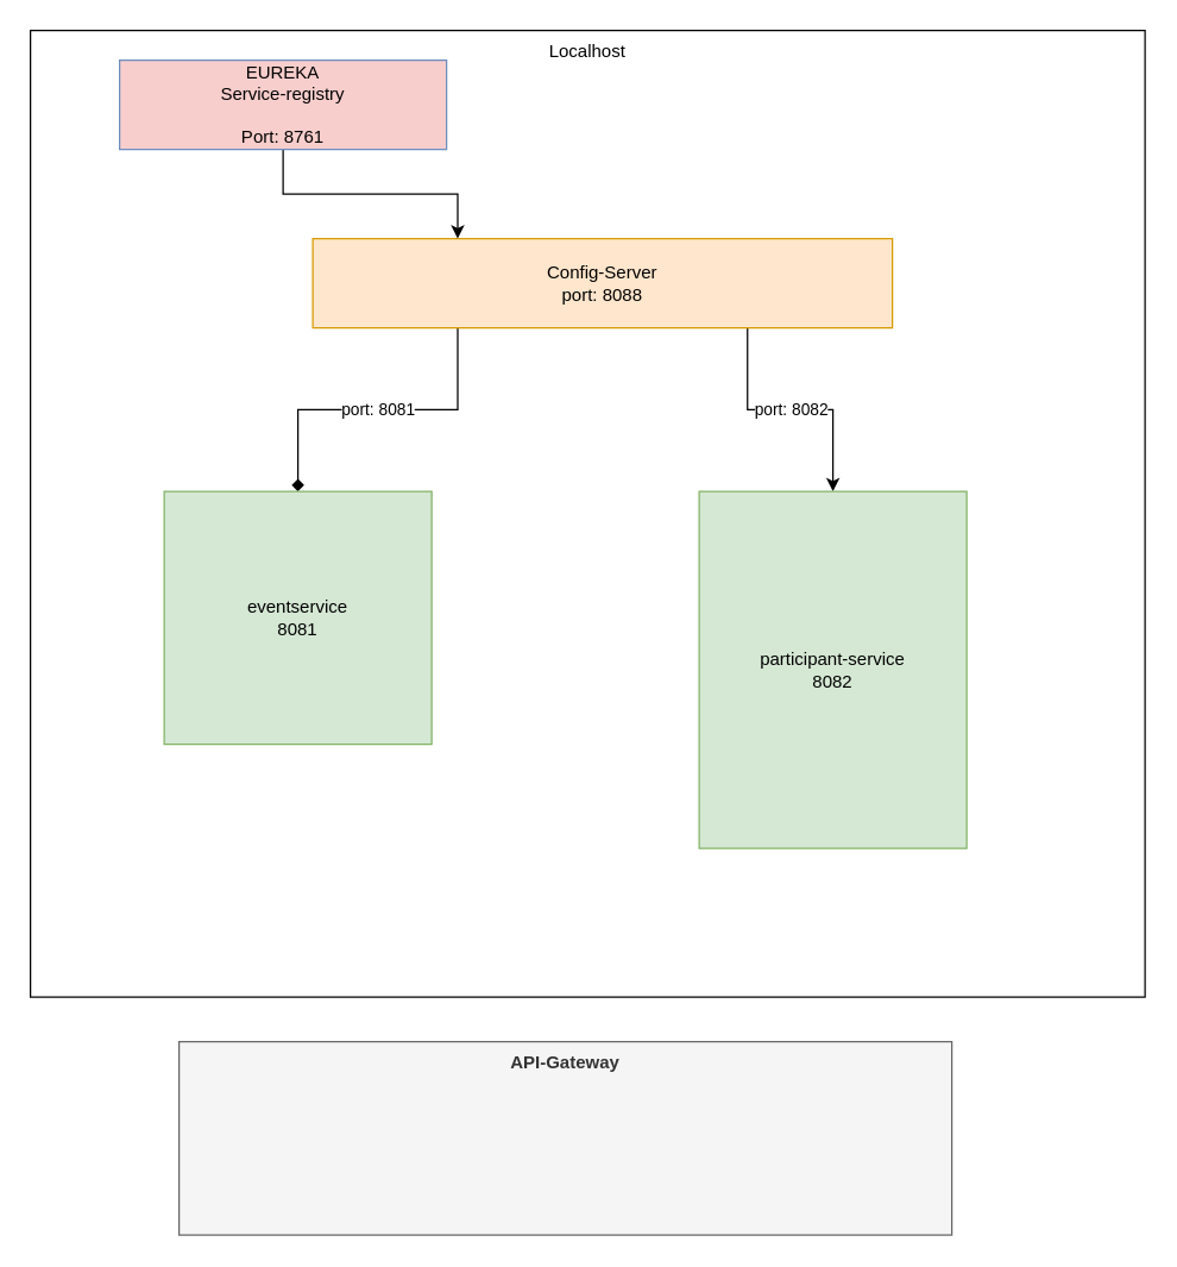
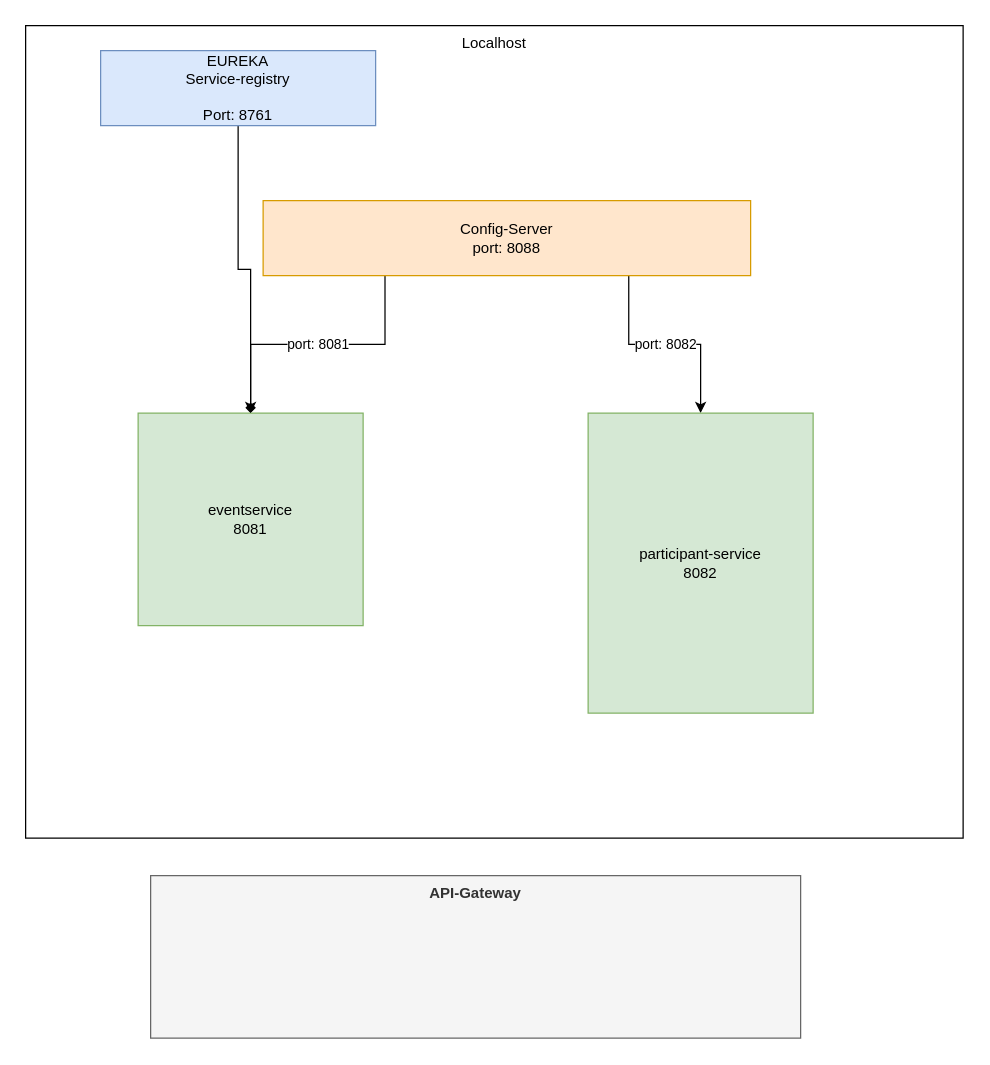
  <mxCell id="0" />
  <mxCell id="1" parent="0" />
  <mxCell id="2" value="Localhost" style="rounded=0;whiteSpace=wrap;html=1;verticalAlign=top;" vertex="1" parent="1"><mxGeometry x="20" y="20" width="750" height="650" as="geometry" /></mxCell>
  <mxCell id="3" value="port: 8081" style="edgeStyle=orthogonalEdgeStyle;rounded=0;orthogonalLoop=1;jettySize=auto;html=1;entryX=0.5;entryY=0;entryDx=0;entryDy=0;exitX=0.25;exitY=1;exitDx=0;exitDy=0;endArrow=diamond;" edge="1" parent="1" source="5" target="6"><mxGeometry relative="1" as="geometry" /></mxCell>
  <mxCell id="4" value="port: 8082" style="edgeStyle=orthogonalEdgeStyle;rounded=0;orthogonalLoop=1;jettySize=auto;html=1;entryX=0.5;entryY=0;entryDx=0;entryDy=0;exitX=0.75;exitY=1;exitDx=0;exitDy=0;" edge="1" parent="1" source="5" target="7"><mxGeometry relative="1" as="geometry" /></mxCell>
  <mxCell id="5" value="Config-Server&lt;br&gt;port: 8088" style="rounded=0;whiteSpace=wrap;html=1;fillColor=#ffe6cc;strokeColor=#d79b00;" vertex="1" parent="1"><mxGeometry x="210" y="160" width="390" height="60" as="geometry" /></mxCell>
  <mxCell id="6" value="eventservice&lt;br&gt;8081" style="rounded=0;whiteSpace=wrap;html=1;fillColor=#d5e8d4;strokeColor=#82b366;" vertex="1" parent="1"><mxGeometry x="110" y="330" width="180" height="170" as="geometry" /></mxCell>
  <mxCell id="7" value="participant-service&lt;br&gt;8082" style="rounded=0;whiteSpace=wrap;html=1;fillColor=#d5e8d4;strokeColor=#82b366;" vertex="1" parent="1"><mxGeometry x="470" y="330" width="180" height="240" as="geometry" /></mxCell>
- <mxCell id="8" style="edgeStyle=orthogonalEdgeStyle;rounded=0;orthogonalLoop=1;jettySize=auto;html=1;entryX=0.25;entryY=0;entryDx=0;entryDy=0;" edge="1" parent="1" source="9" target="5"><mxGeometry relative="1" as="geometry" /></mxCell>
- <mxCell id="9" value="EUREKA&lt;br&gt;Service-registry&lt;br&gt;&lt;br&gt;Port: 8761" style="rounded=0;whiteSpace=wrap;html=1;fillColor=#f8cecc;strokeColor=#6c8ebf;" vertex="1" parent="1"><mxGeometry x="80" y="40" width="220" height="60" as="geometry" /></mxCell>
+ <mxCell id="8" style="edgeStyle=orthogonalEdgeStyle;rounded=0;orthogonalLoop=1;jettySize=auto;html=1;" edge="1" parent="1" source="9" target="6"><mxGeometry relative="1" as="geometry" /></mxCell>
+ <mxCell id="9" value="EUREKA&lt;br&gt;Service-registry&lt;br&gt;&lt;br&gt;Port: 8761" style="rounded=0;whiteSpace=wrap;html=1;fillColor=#dae8fc;strokeColor=#6c8ebf;" vertex="1" parent="1"><mxGeometry x="80" y="40" width="220" height="60" as="geometry" /></mxCell>
  <mxCell id="10" value="API-Gateway" style="rounded=0;whiteSpace=wrap;html=1;verticalAlign=top;fontStyle=1;fillColor=#f5f5f5;fontColor=#333333;strokeColor=#666666;" vertex="1" parent="1"><mxGeometry x="120" y="700" width="520" height="130" as="geometry" /></mxCell>
